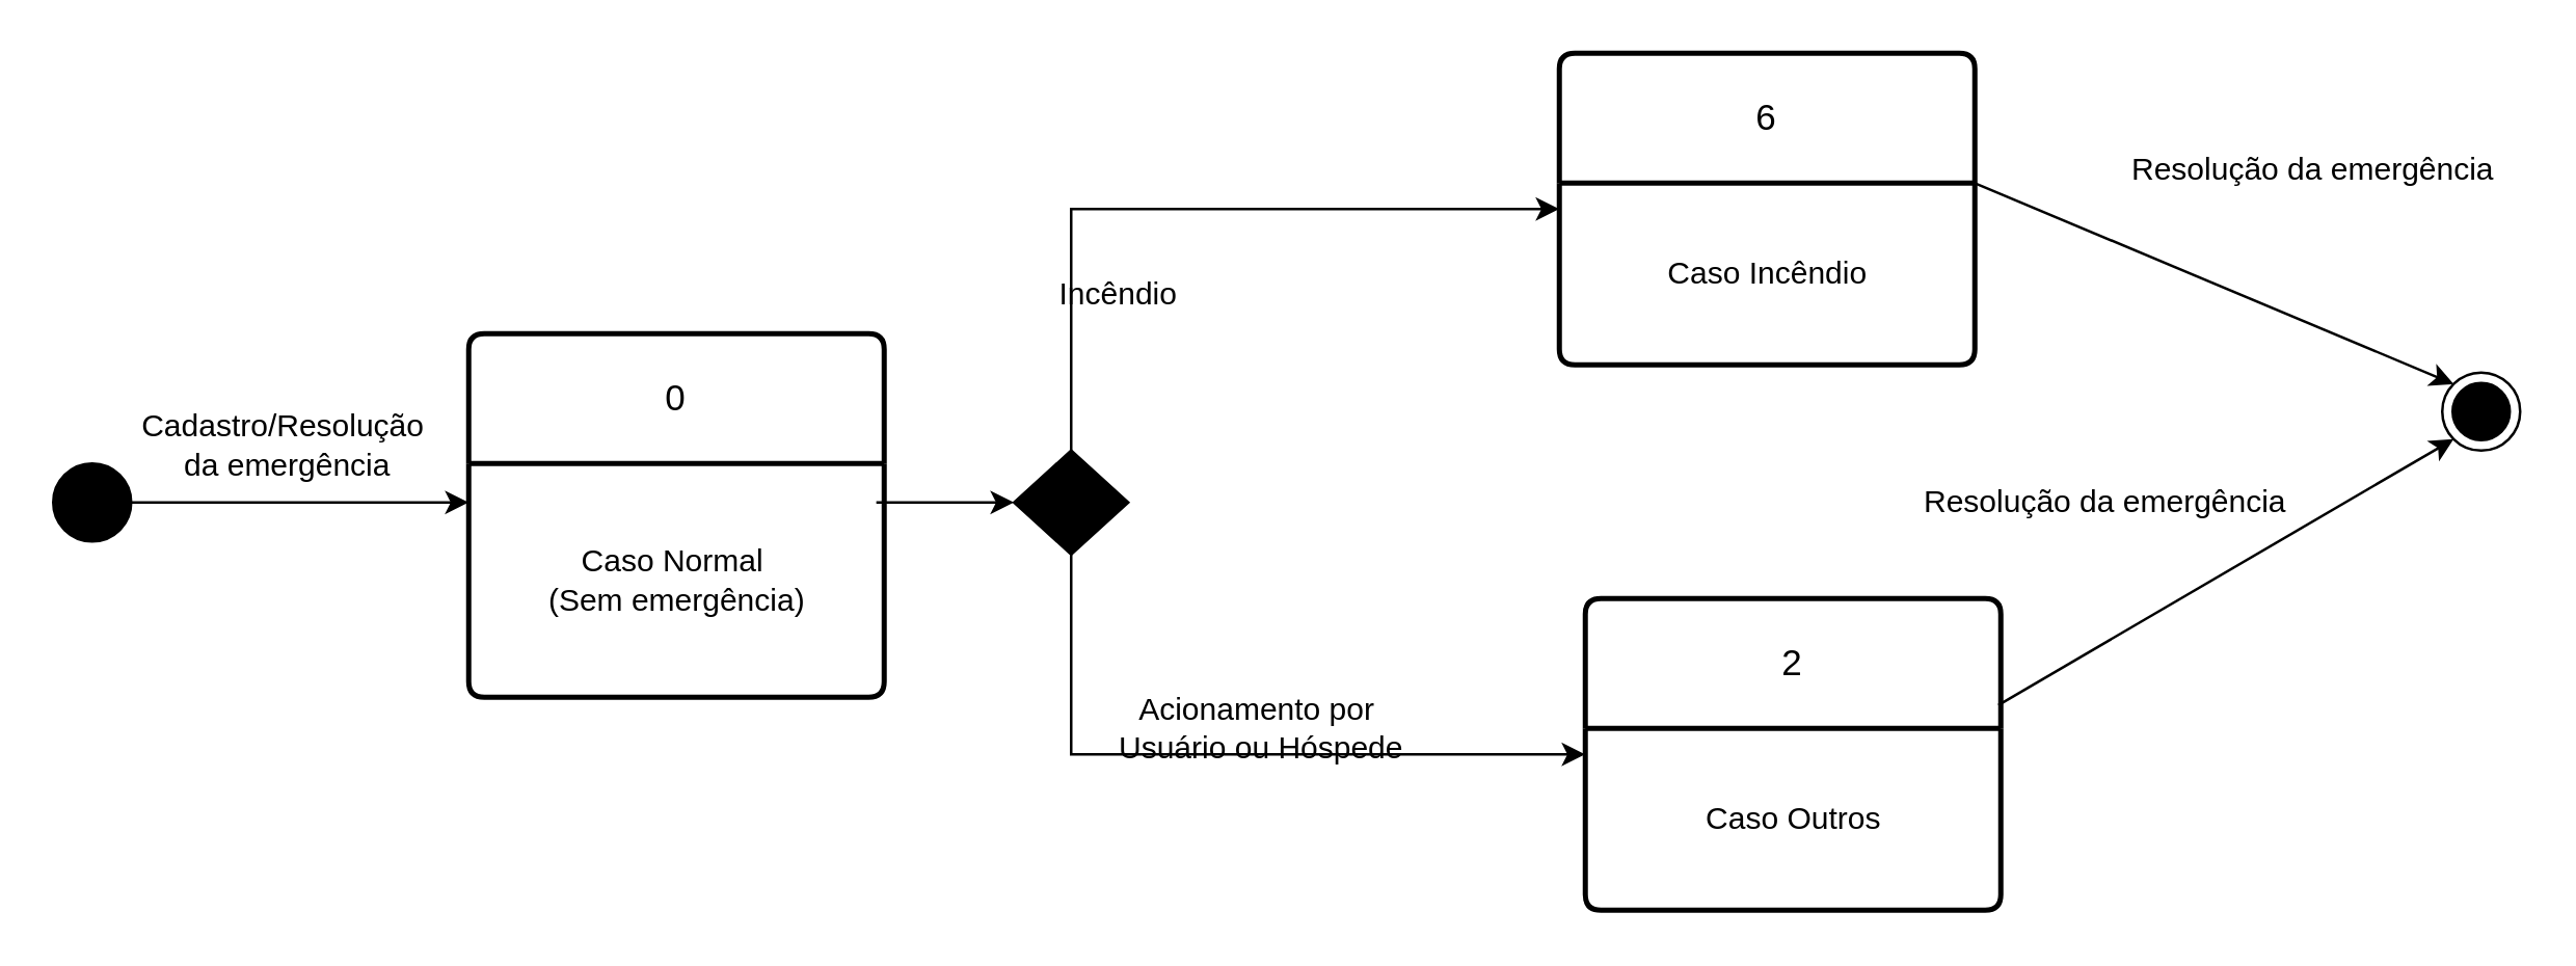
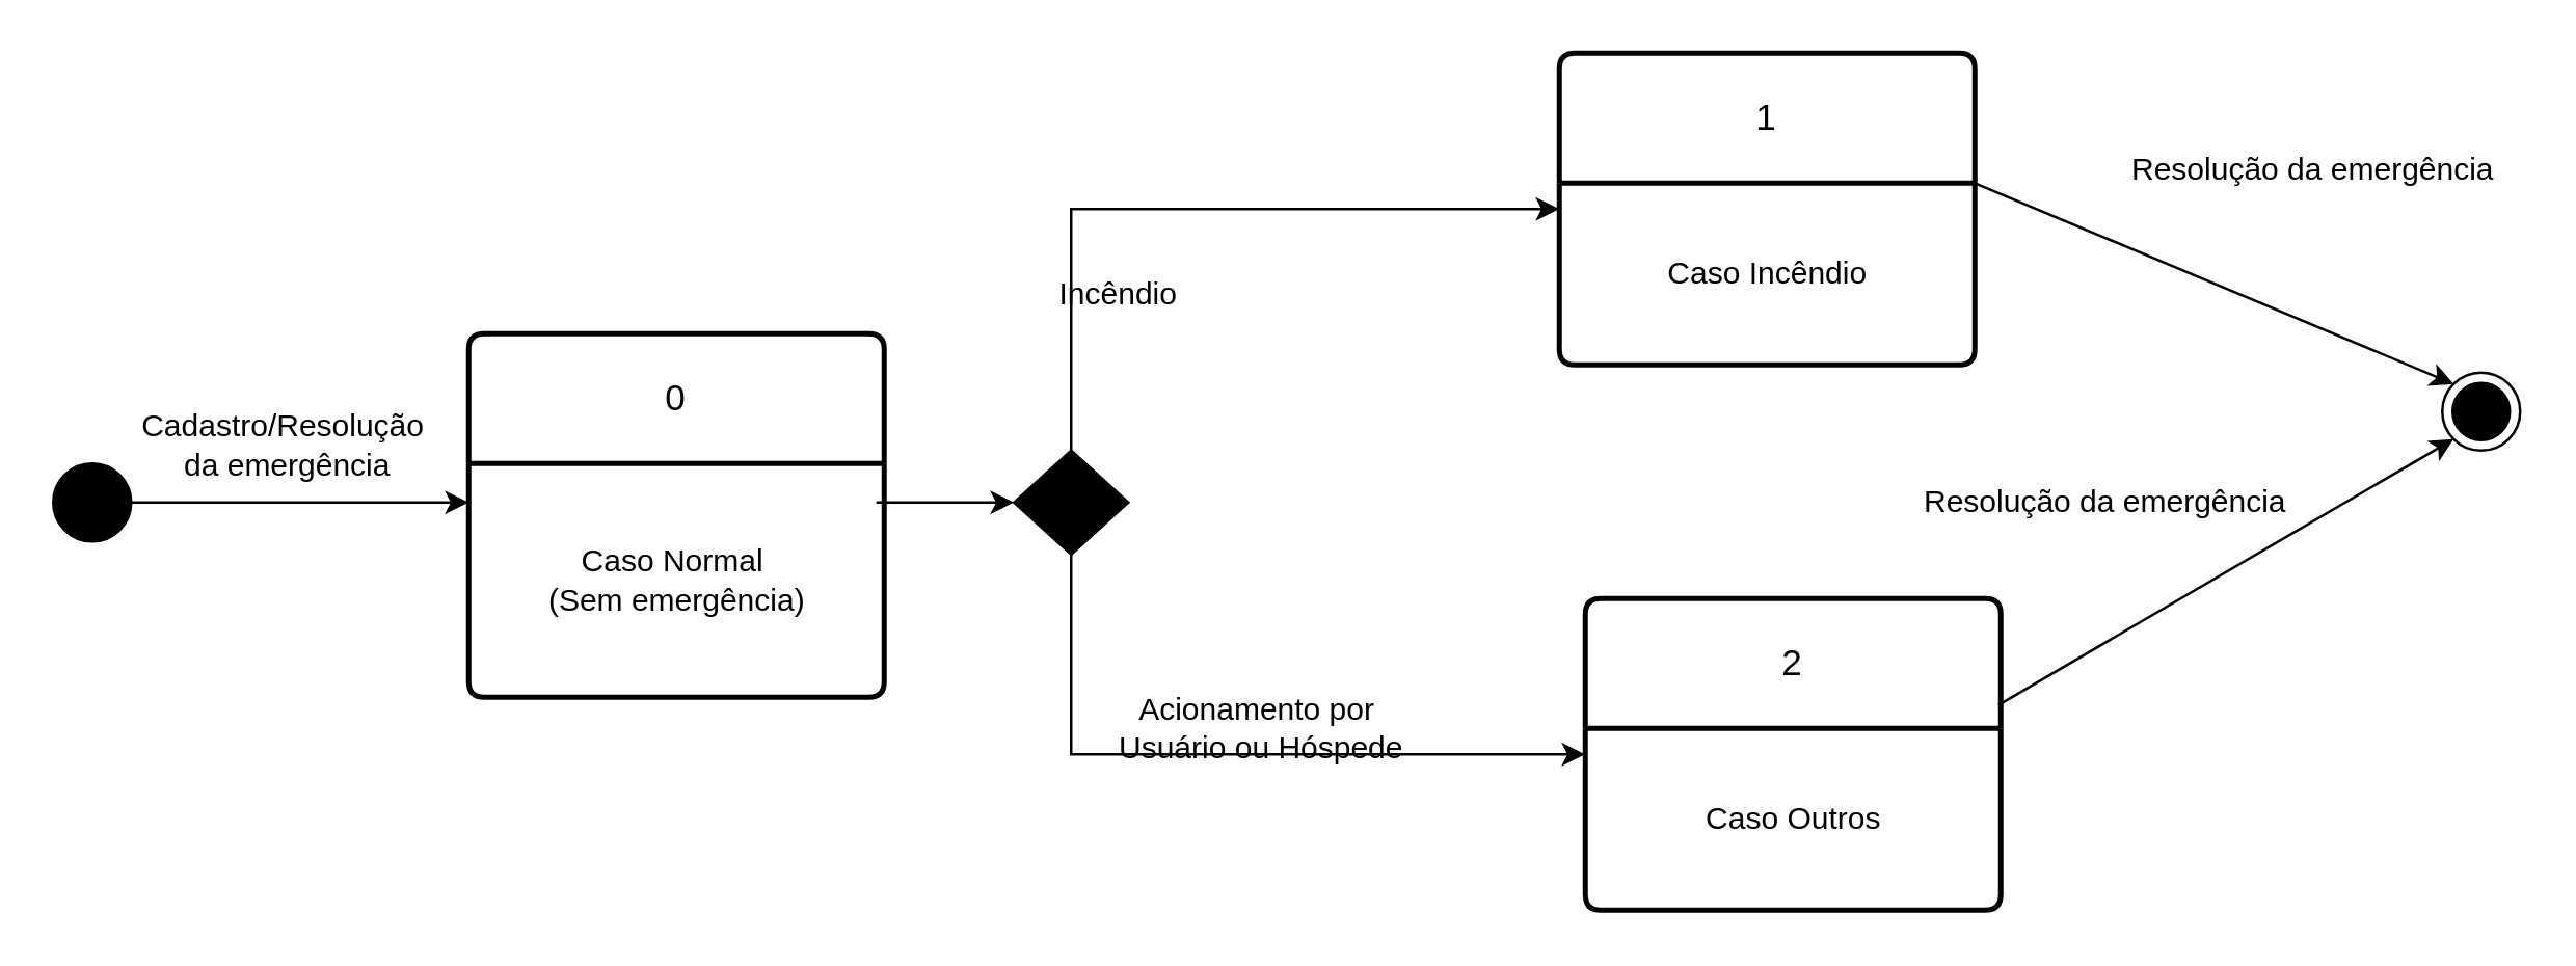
  <mxCell id="0" />
  <mxCell id="1" parent="0" />
  <mxCell id="2" value="" style="ellipse;fillColor=strokeColor;html=1;" vertex="1" parent="1"><mxGeometry x="20" y="178" width="30" height="30" as="geometry" /></mxCell>
  <mxCell id="3" value="" style="endArrow=classic;html=1;rounded=0;exitX=1;exitY=0.5;exitDx=0;exitDy=0;" edge="1" parent="1" source="2"><mxGeometry width="50" height="50" relative="1" as="geometry"><mxPoint x="120" y="208" as="sourcePoint" /><mxPoint x="180" y="193" as="targetPoint" /></mxGeometry></mxCell>
  <mxCell id="4" value="0" style="swimlane;childLayout=stackLayout;horizontal=1;startSize=50;horizontalStack=0;rounded=1;fontSize=14;fontStyle=0;strokeWidth=2;resizeParent=0;resizeLast=1;shadow=0;dashed=0;align=center;arcSize=4;whiteSpace=wrap;html=1;" vertex="1" parent="1"><mxGeometry x="180" y="128" width="160" height="140" as="geometry" /></mxCell>
  <mxCell id="5" value="Caso Normal&amp;nbsp;&lt;div&gt;(Sem emergência)&lt;/div&gt;" style="text;html=1;align=center;verticalAlign=middle;resizable=0;points=[];autosize=1;strokeColor=none;fillColor=none;" vertex="1" parent="4"><mxGeometry y="50" width="160" height="90" as="geometry" /></mxCell>
  <mxCell id="6" value="Cadastro/Resolução&amp;nbsp;&lt;div&gt;da emergência&lt;/div&gt;" style="text;html=1;align=center;verticalAlign=middle;resizable=0;points=[];autosize=1;strokeColor=none;fillColor=none;" vertex="1" parent="1"><mxGeometry y="151" width="140" height="40" as="geometry" x="40" /></mxCell>
- <mxCell id="7" value="6" style="swimlane;childLayout=stackLayout;horizontal=1;startSize=50;horizontalStack=0;rounded=1;fontSize=14;fontStyle=0;strokeWidth=2;resizeParent=0;resizeLast=1;shadow=0;dashed=0;align=center;arcSize=4;whiteSpace=wrap;html=1;" vertex="1" parent="1"><mxGeometry x="600" y="20" width="160" height="120" as="geometry" /></mxCell>
+ <mxCell id="7" value="1" style="swimlane;childLayout=stackLayout;horizontal=1;startSize=50;horizontalStack=0;rounded=1;fontSize=14;fontStyle=0;strokeWidth=2;resizeParent=0;resizeLast=1;shadow=0;dashed=0;align=center;arcSize=4;whiteSpace=wrap;html=1;" vertex="1" parent="1"><mxGeometry x="600" y="20" width="160" height="120" as="geometry" /></mxCell>
  <mxCell id="8" value="Caso Incêndio" style="text;html=1;align=center;verticalAlign=middle;resizable=0;points=[];autosize=1;strokeColor=none;fillColor=none;" vertex="1" parent="7"><mxGeometry y="50" width="160" height="70" as="geometry" /></mxCell>
  <mxCell id="9" value="2" style="swimlane;childLayout=stackLayout;horizontal=1;startSize=50;horizontalStack=0;rounded=1;fontSize=14;fontStyle=0;strokeWidth=2;resizeParent=0;resizeLast=1;shadow=0;dashed=0;align=center;arcSize=4;whiteSpace=wrap;html=1;" vertex="1" parent="1"><mxGeometry x="610" y="230" width="160" height="120" as="geometry" /></mxCell>
  <mxCell id="10" value="Caso Outros" style="text;html=1;align=center;verticalAlign=middle;resizable=0;points=[];autosize=1;strokeColor=none;fillColor=none;" vertex="1" parent="9"><mxGeometry y="50" width="160" height="70" as="geometry" /></mxCell>
  <mxCell id="11" value="" style="endArrow=classic;html=1;rounded=0;entryX=0;entryY=0.5;entryDx=0;entryDy=0;exitX=0.5;exitY=0;exitDx=0;exitDy=0;" edge="1" parent="1" source="18" target="7"><mxGeometry width="50" height="50" relative="1" as="geometry"><mxPoint x="410" y="170" as="sourcePoint" /><mxPoint x="500" y="40" as="targetPoint" /><Array as="points"><mxPoint x="412" y="80" /></Array></mxGeometry></mxCell>
  <mxCell id="12" value="" style="endArrow=classic;html=1;rounded=0;entryX=0;entryY=0.5;entryDx=0;entryDy=0;exitX=0.5;exitY=1;exitDx=0;exitDy=0;" edge="1" parent="1" source="18" target="9"><mxGeometry width="50" height="50" relative="1" as="geometry"><mxPoint x="500" y="270" as="sourcePoint" /><mxPoint x="430" y="330" as="targetPoint" /><Array as="points"><mxPoint x="412" y="290" /></Array></mxGeometry></mxCell>
  <mxCell id="13" value="Incêndio" style="text;html=1;align=center;verticalAlign=middle;resizable=0;points=[];autosize=1;strokeColor=none;fillColor=none;" vertex="1" parent="1"><mxGeometry x="395" y="98" width="70" height="30" as="geometry" /></mxCell>
  <mxCell id="14" value="Acionamento por&amp;nbsp;&lt;div&gt;Usuário ou Hóspede&lt;/div&gt;" style="text;html=1;align=center;verticalAlign=middle;resizable=0;points=[];autosize=1;strokeColor=none;fillColor=none;" vertex="1" parent="1"><mxGeometry x="420" y="260" width="130" height="40" as="geometry" /></mxCell>
  <mxCell id="15" value="" style="endArrow=classic;html=1;rounded=0;exitX=1;exitY=0.417;exitDx=0;exitDy=0;exitPerimeter=0;entryX=0;entryY=0;entryDx=0;entryDy=0;" edge="1" parent="1" source="7" target="17"><mxGeometry width="50" height="50" relative="1" as="geometry"><mxPoint x="850" y="130" as="sourcePoint" /><mxPoint x="900" y="80" as="targetPoint" /></mxGeometry></mxCell>
  <mxCell id="16" value="" style="endArrow=classic;html=1;rounded=0;exitX=0.994;exitY=0.342;exitDx=0;exitDy=0;exitPerimeter=0;entryX=0;entryY=1;entryDx=0;entryDy=0;" edge="1" parent="1" source="9" target="17"><mxGeometry width="50" height="50" relative="1" as="geometry"><mxPoint x="810" y="310" as="sourcePoint" /><mxPoint x="860" y="260" as="targetPoint" /></mxGeometry></mxCell>
  <mxCell id="17" value="" style="ellipse;html=1;shape=endState;fillColor=strokeColor;" vertex="1" parent="1"><mxGeometry x="940" y="143" width="30" height="30" as="geometry" /></mxCell>
  <mxCell id="18" value="" style="rhombus;whiteSpace=wrap;html=1;fillColor=#000000;" vertex="1" parent="1"><mxGeometry x="390" y="173" width="44" height="40" as="geometry" /></mxCell>
  <mxCell id="19" value="" style="endArrow=classic;html=1;rounded=0;exitX=0.981;exitY=0.167;exitDx=0;exitDy=0;exitPerimeter=0;entryX=0;entryY=0.5;entryDx=0;entryDy=0;" edge="1" parent="1" source="5" target="18"><mxGeometry width="50" height="50" relative="1" as="geometry"><mxPoint x="310" y="330" as="sourcePoint" /><mxPoint x="360" y="280" as="targetPoint" /></mxGeometry></mxCell>
  <mxCell id="20" value="Resolução da emergência" style="text;html=1;align=center;verticalAlign=middle;resizable=0;points=[];autosize=1;strokeColor=none;fillColor=none;" vertex="1" parent="1"><mxGeometry x="810" y="50" width="160" height="30" as="geometry" /></mxCell>
  <mxCell id="21" value="Resolução da emergência" style="text;html=1;align=center;verticalAlign=middle;resizable=0;points=[];autosize=1;strokeColor=none;fillColor=none;" vertex="1" parent="1"><mxGeometry x="730" y="178" width="160" height="30" as="geometry" /></mxCell>
